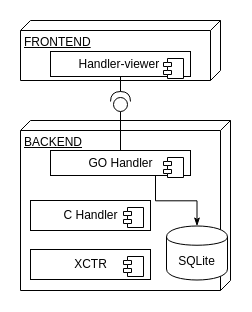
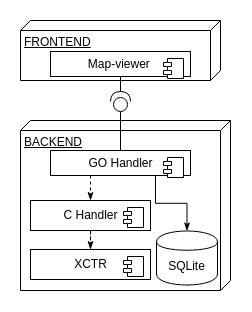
  <mxCell id="0" />
  <mxCell id="1" parent="0" />
  <mxCell id="2" value="BACKEND" style="verticalAlign=top;align=left;spacingTop=8;spacingLeft=2;spacingRight=12;shape=cube;size=10;direction=south;fontStyle=4;html=1;" parent="1" vertex="1"><mxGeometry x="20" y="120" width="210" height="170" as="geometry" /></mxCell>
  <mxCell id="3" value="FRONTEND" style="verticalAlign=top;align=left;spacingTop=8;spacingLeft=2;spacingRight=12;shape=cube;size=10;direction=south;fontStyle=4;html=1;" parent="1" vertex="1"><mxGeometry x="20" y="20" width="200" height="60" as="geometry" /></mxCell>
  <mxCell id="4" style="edgeStyle=orthogonalEdgeStyle;rounded=0;orthogonalLoop=1;jettySize=auto;html=1;exitX=0.5;exitY=0;exitDx=0;exitDy=0;entryX=0;entryY=0.5;entryDx=0;entryDy=0;entryPerimeter=0;endArrow=none;endFill=0;" parent="1" source="7" target="18" edge="1"><mxGeometry relative="1" as="geometry" /></mxCell>
+ <mxCell id="5" style="edgeStyle=orthogonalEdgeStyle;rounded=0;orthogonalLoop=1;jettySize=auto;html=1;exitX=0.5;exitY=1;exitDx=0;exitDy=0;entryX=0.5;entryY=0;entryDx=0;entryDy=0;endArrow=classicThin;endFill=1;dashed=1;" parent="1" source="7" target="14" edge="1"><mxGeometry relative="1" as="geometry" /></mxCell>
  <mxCell id="6" style="edgeStyle=orthogonalEdgeStyle;rounded=0;orthogonalLoop=1;jettySize=auto;html=1;exitX=0.75;exitY=1;exitDx=0;exitDy=0;entryX=0.5;entryY=0;entryDx=0;entryDy=0;dashed=0;endArrow=classicThin;endFill=1;" parent="1" source="7" target="12" edge="1"><mxGeometry relative="1" as="geometry" /></mxCell>
  <mxCell id="7" value="GO Handler&lt;br&gt;" style="html=1;" parent="1" vertex="1"><mxGeometry x="50" y="150" width="140" height="25" as="geometry" /></mxCell>
  <mxCell id="8" value="" style="shape=component;jettyWidth=8;jettyHeight=4;" parent="7" vertex="1"><mxGeometry x="1" width="20" height="20" relative="1" as="geometry"><mxPoint x="-27" y="7" as="offset" /></mxGeometry></mxCell>
  <mxCell id="9" style="edgeStyle=orthogonalEdgeStyle;rounded=0;orthogonalLoop=1;jettySize=auto;html=1;exitX=0.5;exitY=1;exitDx=0;exitDy=0;entryX=1;entryY=0.5;entryDx=0;entryDy=0;entryPerimeter=0;endArrow=none;endFill=0;" parent="1" source="10" target="18" edge="1"><mxGeometry relative="1" as="geometry" /></mxCell>
- <mxCell id="10" value="Handler-viewer&amp;nbsp;&lt;br&gt;" style="html=1;" parent="1" vertex="1"><mxGeometry x="50" y="51" width="140" height="25" as="geometry" /></mxCell>
+ <mxCell id="10" value="Map-viewer&amp;nbsp;&lt;br&gt;" style="html=1;" parent="1" vertex="1"><mxGeometry x="50" y="51" width="140" height="25" as="geometry" /></mxCell>
  <mxCell id="11" value="" style="shape=component;jettyWidth=8;jettyHeight=4;" parent="10" vertex="1"><mxGeometry x="1" width="20" height="20" relative="1" as="geometry"><mxPoint x="-27" y="7" as="offset" /></mxGeometry></mxCell>
- <mxCell id="12" value="SQLite" style="shape=cylinder;whiteSpace=wrap;html=1;boundedLbl=1;backgroundOutline=1;" parent="1" vertex="1"><mxGeometry x="166" y="225.5" width="61" height="54" as="geometry" /></mxCell>
+ <mxCell id="12" value="SQLite" style="shape=cylinder;whiteSpace=wrap;html=1;boundedLbl=1;backgroundOutline=1;" parent="1" vertex="1"><mxGeometry x="156" y="230.5" width="61" height="54" as="geometry" /></mxCell>
+ <mxCell id="13" style="edgeStyle=orthogonalEdgeStyle;rounded=0;orthogonalLoop=1;jettySize=auto;html=1;exitX=0.5;exitY=1;exitDx=0;exitDy=0;dashed=1;endArrow=classicThin;endFill=1;" parent="1" source="14" target="16" edge="1"><mxGeometry relative="1" as="geometry" /></mxCell>
  <mxCell id="14" value="C Handler&lt;br&gt;" style="html=1;" parent="1" vertex="1"><mxGeometry x="30" y="200" width="120" height="30" as="geometry" /></mxCell>
  <mxCell id="15" value="" style="shape=component;jettyWidth=8;jettyHeight=4;" parent="14" vertex="1"><mxGeometry x="1" width="20" height="20" relative="1" as="geometry"><mxPoint x="-27" y="7" as="offset" /></mxGeometry></mxCell>
  <mxCell id="16" value="XCTR" style="html=1;" parent="1" vertex="1"><mxGeometry x="30" y="249" width="120" height="30" as="geometry" /></mxCell>
  <mxCell id="17" value="" style="shape=component;jettyWidth=8;jettyHeight=4;" parent="16" vertex="1"><mxGeometry x="1" width="20" height="20" relative="1" as="geometry"><mxPoint x="-27" y="7" as="offset" /></mxGeometry></mxCell>
  <mxCell id="18" value="" style="shape=providedRequiredInterface;html=1;verticalLabelPosition=bottom;rotation=-90;" parent="1" vertex="1"><mxGeometry x="110" y="91" width="20" height="20" as="geometry" /></mxCell>
